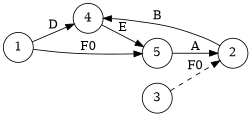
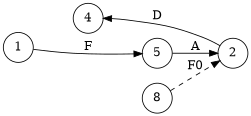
  digraph {
    rankdir=LR
    node [shape=circle]
    edge [splines=line]
    1
    4
    5
    2
-   3
-   1 -> 4 [label=D]
-   1 -> 5 [label=F0]
-   4 -> 5 [label=E]
+   3 [label=8]
+   1 -> 5 [label=F]
    5 -> 2 [label=A]
-   2 -> 4 [label=B]
+   2 -> 4 [label=D]
    3 -> 2 [label=F0 style=dashed]
  }
